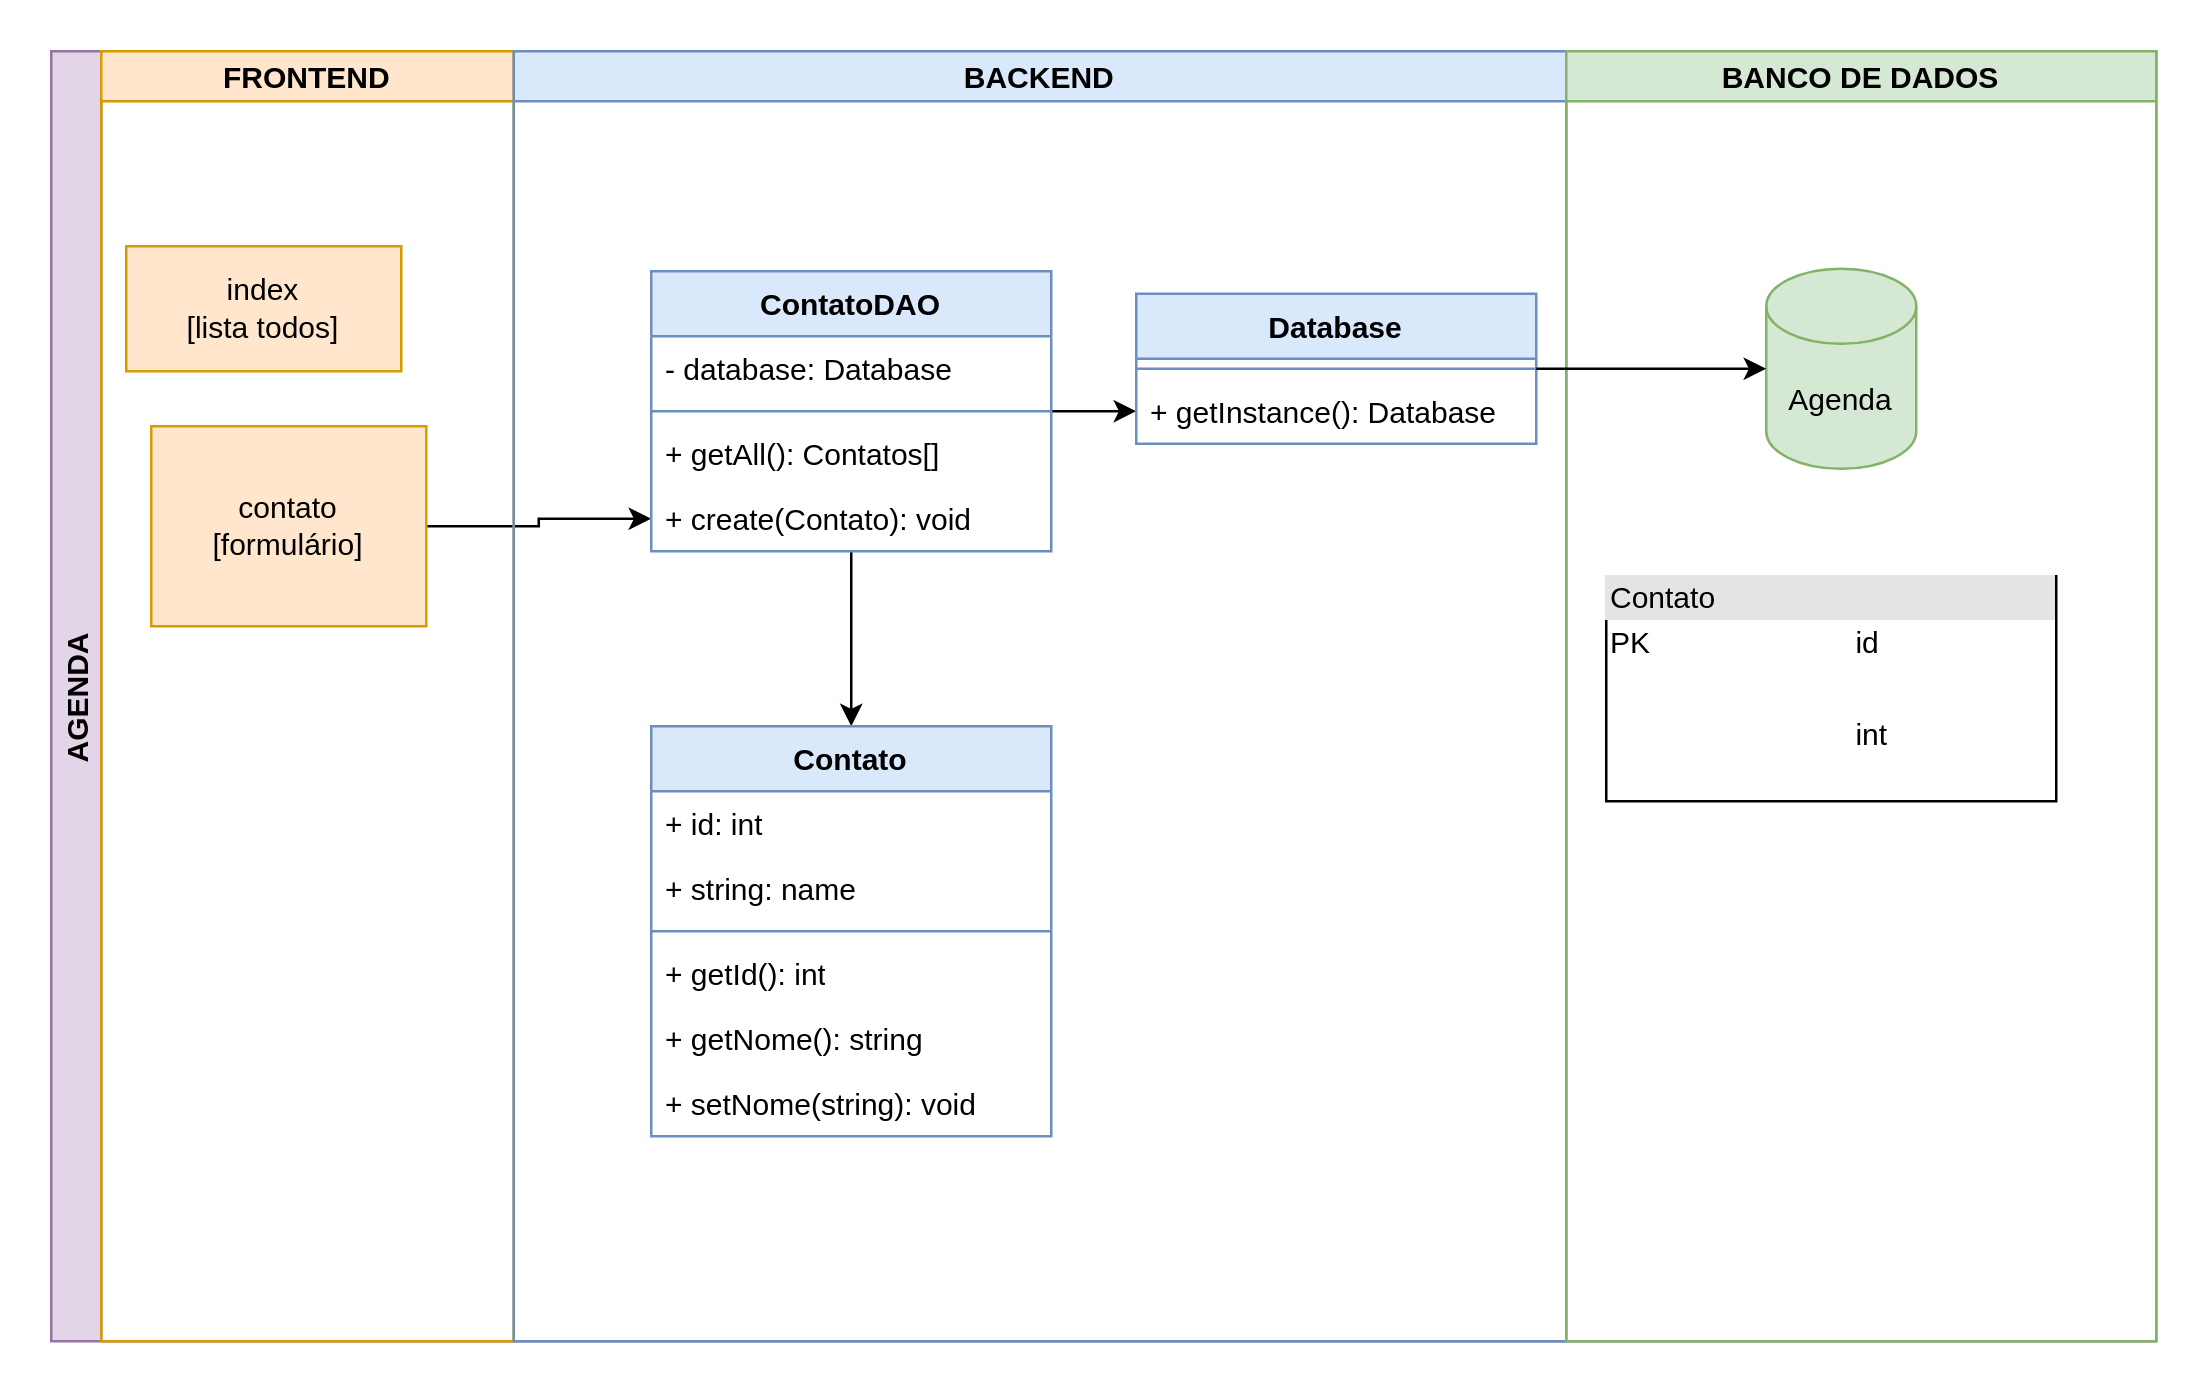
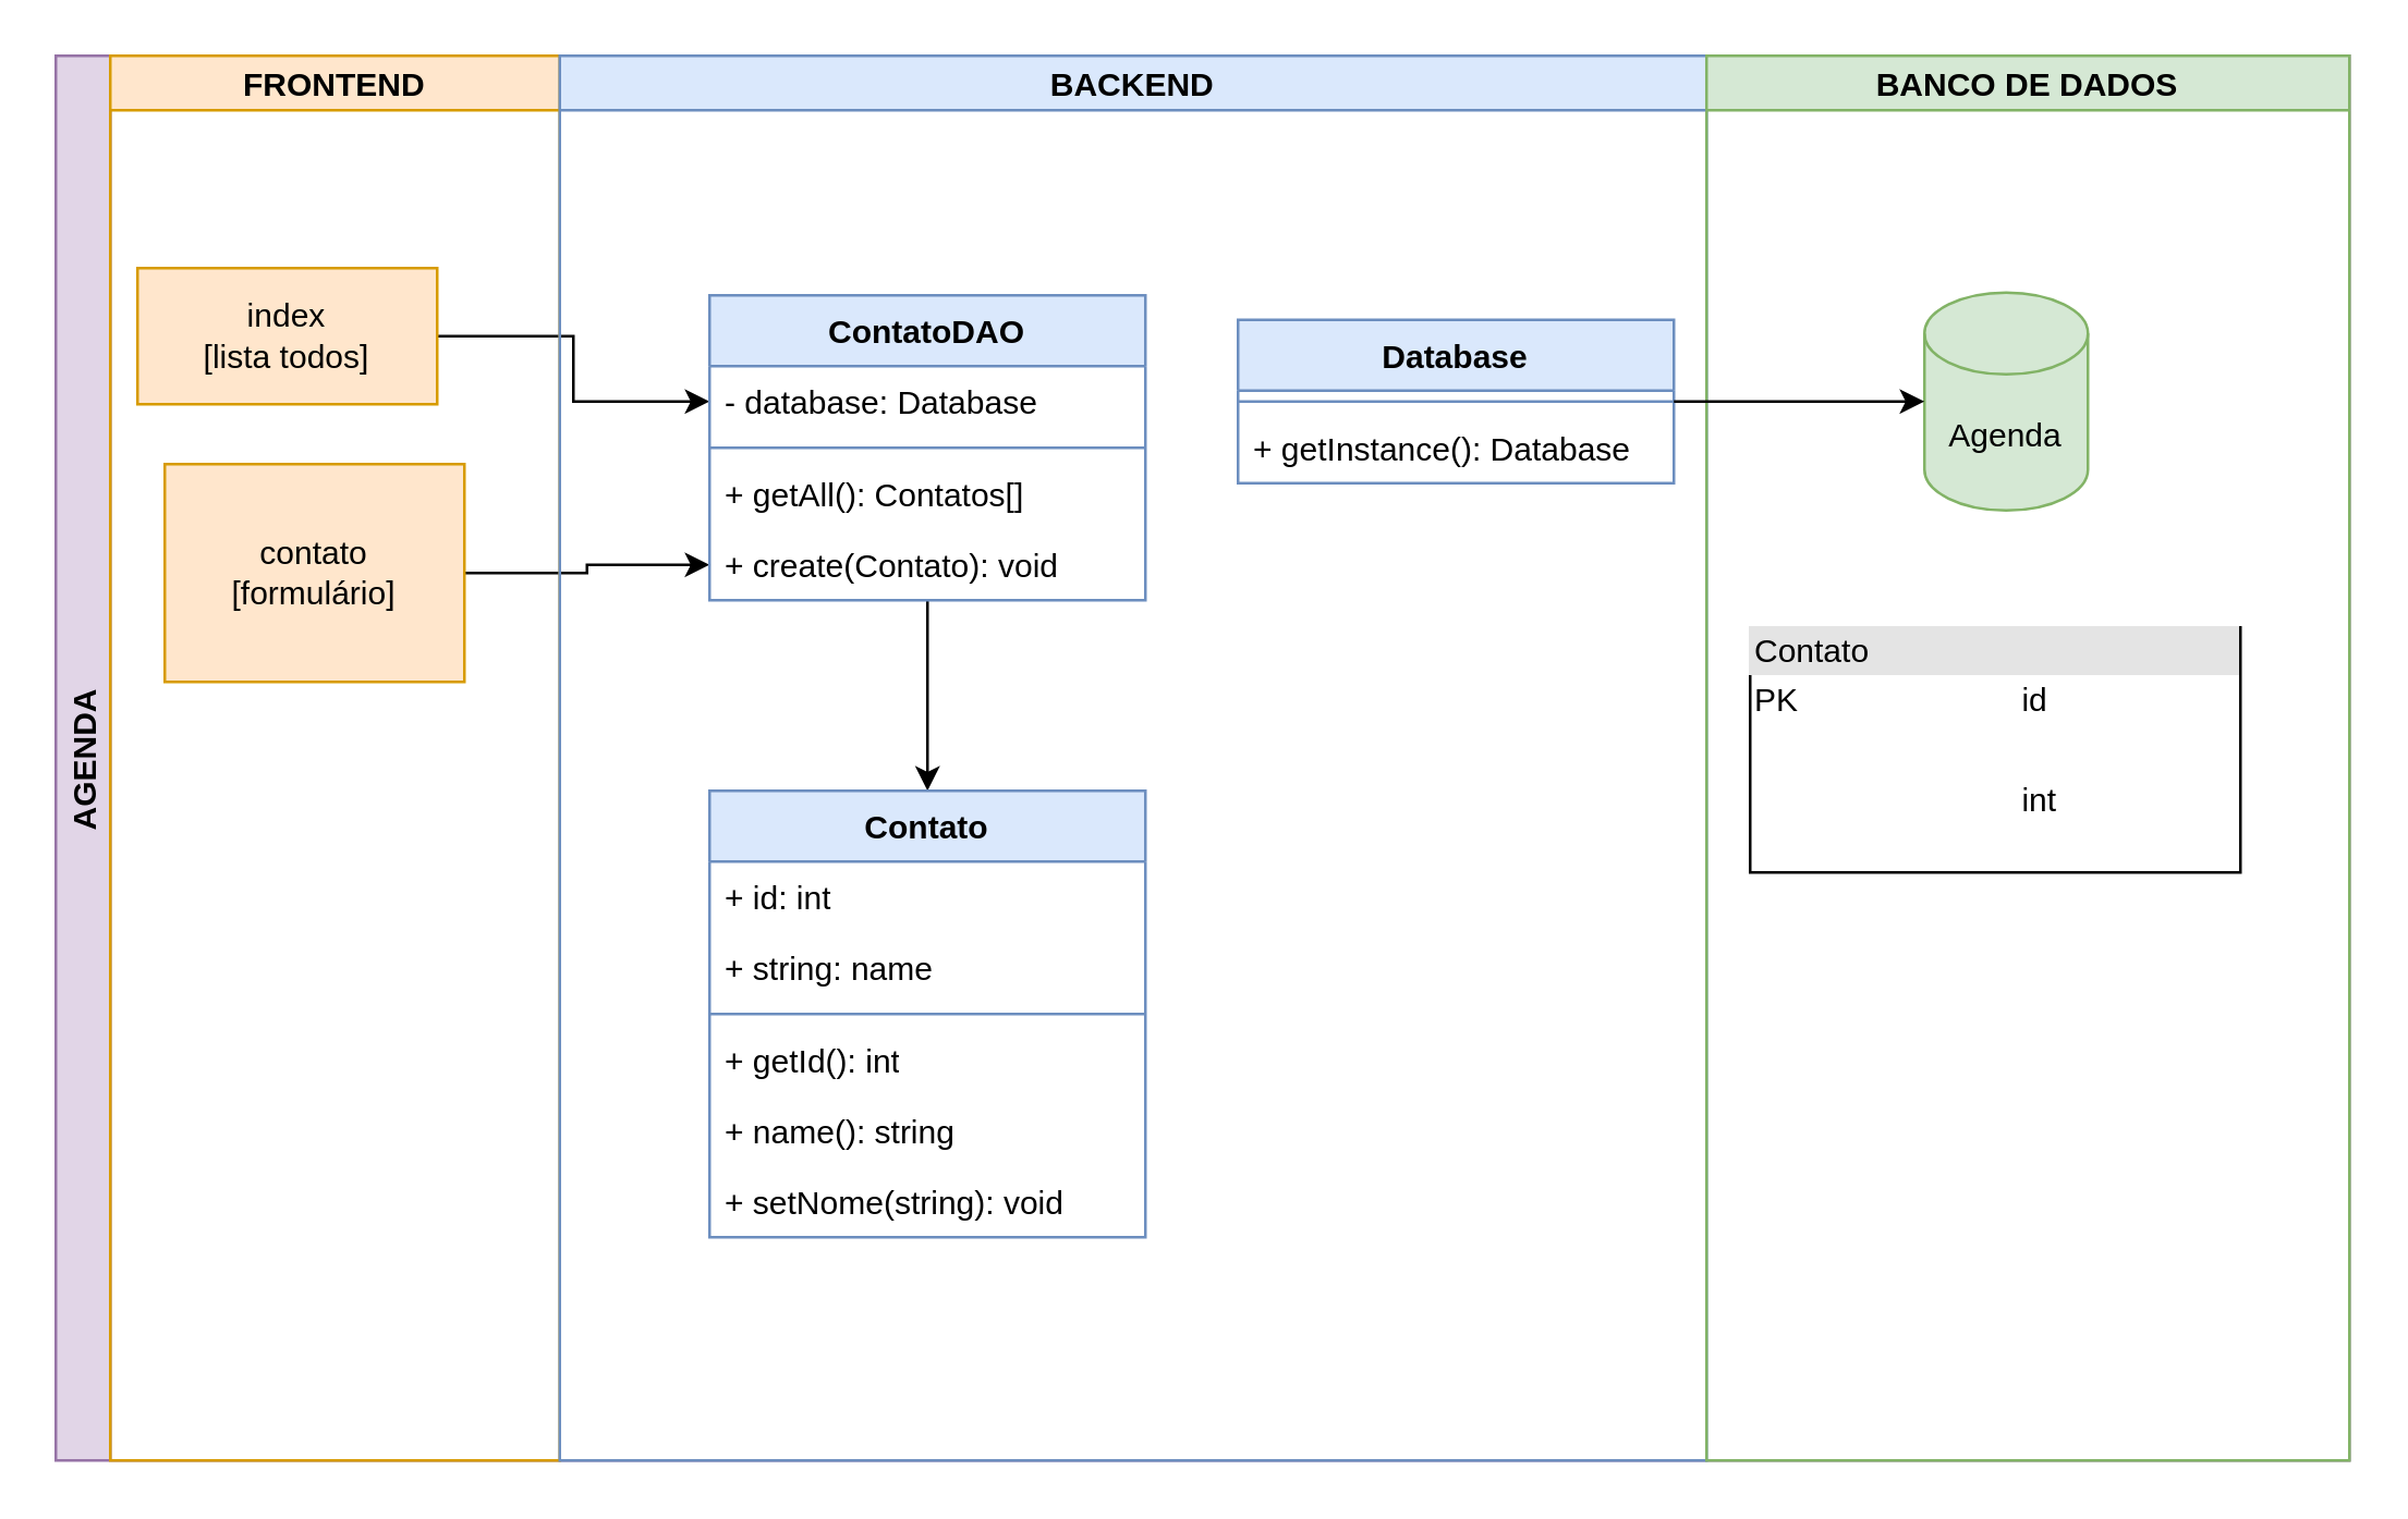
  <mxCell id="0" />
  <mxCell id="1" parent="0" />
+ <mxCell id="2" style="edgeStyle=orthogonalEdgeStyle;rounded=0;orthogonalLoop=1;jettySize=auto;html=1;entryX=0;entryY=0.5;entryDx=0;entryDy=0;" parent="1" source="3" target="9" edge="1"><mxGeometry relative="1" as="geometry" /></mxCell>
  <mxCell id="3" value="index&lt;div&gt;[lista todos]&lt;/div&gt;" style="html=1;whiteSpace=wrap;fillColor=#ffe6cc;strokeColor=#d79b00;" parent="1" vertex="1"><mxGeometry x="50" y="98" width="110" height="50" as="geometry" /></mxCell>
  <mxCell id="4" style="edgeStyle=orthogonalEdgeStyle;rounded=0;orthogonalLoop=1;jettySize=auto;html=1;entryX=0;entryY=0.5;entryDx=0;entryDy=0;" parent="1" source="5" target="12" edge="1"><mxGeometry relative="1" as="geometry" /></mxCell>
  <mxCell id="5" value="contato&lt;div&gt;[formulário]&lt;/div&gt;" style="html=1;whiteSpace=wrap;fillColor=#ffe6cc;strokeColor=#d79b00;" parent="1" vertex="1"><mxGeometry x="60" y="170" width="110" height="80" as="geometry" /></mxCell>
  <mxCell id="6" style="edgeStyle=orthogonalEdgeStyle;rounded=0;orthogonalLoop=1;jettySize=auto;html=1;entryX=0.5;entryY=0;entryDx=0;entryDy=0;" parent="1" source="8" target="13" edge="1"><mxGeometry relative="1" as="geometry" /></mxCell>
- <mxCell id="7" style="edgeStyle=orthogonalEdgeStyle;rounded=0;orthogonalLoop=1;jettySize=auto;html=1;entryX=0;entryY=0.5;entryDx=0;entryDy=0;" parent="1" source="8" target="25" edge="1"><mxGeometry relative="1" as="geometry" /></mxCell>
  <mxCell id="8" value="ContatoDAO" style="swimlane;fontStyle=1;align=center;verticalAlign=top;childLayout=stackLayout;horizontal=1;startSize=26;horizontalStack=0;resizeParent=1;resizeParentMax=0;resizeLast=0;collapsible=1;marginBottom=0;whiteSpace=wrap;html=1;fillColor=#dae8fc;strokeColor=#6c8ebf;" parent="1" vertex="1"><mxGeometry x="260" y="108" width="160" height="112" as="geometry" /></mxCell>
  <mxCell id="9" value="- database: Database" style="text;strokeColor=none;fillColor=none;align=left;verticalAlign=top;spacingLeft=4;spacingRight=4;overflow=hidden;rotatable=0;points=[[0,0.5],[1,0.5]];portConstraint=eastwest;whiteSpace=wrap;html=1;" parent="8" vertex="1"><mxGeometry y="26" width="160" height="26" as="geometry" /></mxCell>
  <mxCell id="10" value="" style="line;strokeWidth=1;fillColor=none;align=left;verticalAlign=middle;spacingTop=-1;spacingLeft=3;spacingRight=3;rotatable=0;labelPosition=right;points=[];portConstraint=eastwest;strokeColor=inherit;" parent="8" vertex="1"><mxGeometry y="52" width="160" height="8" as="geometry" /></mxCell>
  <mxCell id="11" value="+ getAll(): Contatos[]" style="text;strokeColor=none;fillColor=none;align=left;verticalAlign=top;spacingLeft=4;spacingRight=4;overflow=hidden;rotatable=0;points=[[0,0.5],[1,0.5]];portConstraint=eastwest;whiteSpace=wrap;html=1;" parent="8" vertex="1"><mxGeometry y="60" width="160" height="26" as="geometry" /></mxCell>
  <mxCell id="12" value="+ create(Contato): void" style="text;strokeColor=none;fillColor=none;align=left;verticalAlign=top;spacingLeft=4;spacingRight=4;overflow=hidden;rotatable=0;points=[[0,0.5],[1,0.5]];portConstraint=eastwest;whiteSpace=wrap;html=1;" parent="8" vertex="1"><mxGeometry y="86" width="160" height="26" as="geometry" /></mxCell>
  <mxCell id="13" value="Contato" style="swimlane;fontStyle=1;align=center;verticalAlign=top;childLayout=stackLayout;horizontal=1;startSize=26;horizontalStack=0;resizeParent=1;resizeParentMax=0;resizeLast=0;collapsible=1;marginBottom=0;whiteSpace=wrap;html=1;fillColor=#dae8fc;strokeColor=#6c8ebf;" parent="1" vertex="1"><mxGeometry x="260" y="290" width="160" height="164" as="geometry" /></mxCell>
  <mxCell id="14" value="+ id: int" style="text;strokeColor=none;fillColor=none;align=left;verticalAlign=top;spacingLeft=4;spacingRight=4;overflow=hidden;rotatable=0;points=[[0,0.5],[1,0.5]];portConstraint=eastwest;whiteSpace=wrap;html=1;" parent="13" vertex="1"><mxGeometry y="26" width="160" height="26" as="geometry" /></mxCell>
  <mxCell id="15" value="+ string: name" style="text;strokeColor=none;fillColor=none;align=left;verticalAlign=top;spacingLeft=4;spacingRight=4;overflow=hidden;rotatable=0;points=[[0,0.5],[1,0.5]];portConstraint=eastwest;whiteSpace=wrap;html=1;" parent="13" vertex="1"><mxGeometry y="52" width="160" height="26" as="geometry" /></mxCell>
  <mxCell id="16" value="" style="line;strokeWidth=1;fillColor=none;align=left;verticalAlign=middle;spacingTop=-1;spacingLeft=3;spacingRight=3;rotatable=0;labelPosition=right;points=[];portConstraint=eastwest;strokeColor=inherit;" parent="13" vertex="1"><mxGeometry y="78" width="160" height="8" as="geometry" /></mxCell>
  <mxCell id="17" value="+ getId(): int" style="text;strokeColor=none;fillColor=none;align=left;verticalAlign=top;spacingLeft=4;spacingRight=4;overflow=hidden;rotatable=0;points=[[0,0.5],[1,0.5]];portConstraint=eastwest;whiteSpace=wrap;html=1;" parent="13" vertex="1"><mxGeometry y="86" width="160" height="26" as="geometry" /></mxCell>
- <mxCell id="18" value="+ getNome(): string" style="text;strokeColor=none;fillColor=none;align=left;verticalAlign=top;spacingLeft=4;spacingRight=4;overflow=hidden;rotatable=0;points=[[0,0.5],[1,0.5]];portConstraint=eastwest;whiteSpace=wrap;html=1;" parent="13" vertex="1"><mxGeometry y="112" width="160" height="26" as="geometry" /></mxCell>
+ <mxCell id="18" value="+ name(): string" style="text;strokeColor=none;fillColor=none;align=left;verticalAlign=top;spacingLeft=4;spacingRight=4;overflow=hidden;rotatable=0;points=[[0,0.5],[1,0.5]];portConstraint=eastwest;whiteSpace=wrap;html=1;" parent="13" vertex="1"><mxGeometry y="112" width="160" height="26" as="geometry" /></mxCell>
  <mxCell id="19" value="+ setNome(string): void" style="text;strokeColor=none;fillColor=none;align=left;verticalAlign=top;spacingLeft=4;spacingRight=4;overflow=hidden;rotatable=0;points=[[0,0.5],[1,0.5]];portConstraint=eastwest;whiteSpace=wrap;html=1;" parent="13" vertex="1"><mxGeometry y="138" width="160" height="26" as="geometry" /></mxCell>
  <mxCell id="20" value="AGENDA" style="swimlane;childLayout=stackLayout;resizeParent=1;resizeParentMax=0;startSize=20;horizontal=0;horizontalStack=1;fillColor=#e1d5e7;strokeColor=#9673a6;" parent="1" vertex="1"><mxGeometry x="20" y="20" width="842" height="516" as="geometry" /></mxCell>
  <mxCell id="21" value="FRONTEND" style="swimlane;startSize=20;fillColor=#ffe6cc;strokeColor=#d79b00;" parent="20" vertex="1"><mxGeometry x="20" width="165" height="516" as="geometry" /></mxCell>
  <mxCell id="22" value="BACKEND" style="swimlane;startSize=20;fillColor=#dae8fc;strokeColor=#6c8ebf;" parent="20" vertex="1"><mxGeometry x="185" width="421" height="516" as="geometry" /></mxCell>
  <mxCell id="23" value="Database" style="swimlane;fontStyle=1;align=center;verticalAlign=top;childLayout=stackLayout;horizontal=1;startSize=26;horizontalStack=0;resizeParent=1;resizeParentMax=0;resizeLast=0;collapsible=1;marginBottom=0;whiteSpace=wrap;html=1;fillColor=#dae8fc;strokeColor=#6c8ebf;" parent="22" vertex="1"><mxGeometry x="249" y="97" width="160" height="60" as="geometry" /></mxCell>
  <mxCell id="24" value="" style="line;strokeWidth=1;fillColor=none;align=left;verticalAlign=middle;spacingTop=-1;spacingLeft=3;spacingRight=3;rotatable=0;labelPosition=right;points=[];portConstraint=eastwest;strokeColor=inherit;" parent="23" vertex="1"><mxGeometry y="26" width="160" height="8" as="geometry" /></mxCell>
  <mxCell id="25" value="+ getInstance(): Database" style="text;strokeColor=none;fillColor=none;align=left;verticalAlign=top;spacingLeft=4;spacingRight=4;overflow=hidden;rotatable=0;points=[[0,0.5],[1,0.5]];portConstraint=eastwest;whiteSpace=wrap;html=1;" parent="23" vertex="1"><mxGeometry y="34" width="160" height="26" as="geometry" /></mxCell>
  <mxCell id="26" value="BANCO DE DADOS" style="swimlane;startSize=20;fillColor=#d5e8d4;strokeColor=#82b366;" parent="20" vertex="1"><mxGeometry x="606" width="236" height="516" as="geometry" /></mxCell>
  <mxCell id="27" value="Agenda" style="shape=cylinder3;whiteSpace=wrap;html=1;boundedLbl=1;backgroundOutline=1;size=15;fillColor=#d5e8d4;strokeColor=#82b366;" parent="26" vertex="1"><mxGeometry x="80" y="87" width="60" height="80" as="geometry" /></mxCell>
  <mxCell id="28" value="&lt;div style=&quot;box-sizing: border-box; width: 100%; background: rgb(228, 228, 228); padding: 2px;&quot;&gt;Contato&lt;/div&gt;&lt;table style=&quot;width:100%;font-size:1em;&quot; cellpadding=&quot;2&quot; cellspacing=&quot;0&quot;&gt;&lt;tbody&gt;&lt;tr&gt;&lt;td&gt;PK&lt;/td&gt;&lt;td&gt;id&lt;/td&gt;&lt;/tr&gt;&lt;tr&gt;&lt;td&gt;&lt;br&gt;&lt;/td&gt;&lt;td&gt;&lt;br&gt;&lt;/td&gt;&lt;/tr&gt;&lt;tr&gt;&lt;td&gt;&lt;/td&gt;&lt;td&gt;int&lt;/td&gt;&lt;/tr&gt;&lt;/tbody&gt;&lt;/table&gt;" style="verticalAlign=top;align=left;overflow=fill;html=1;whiteSpace=wrap;" parent="26" vertex="1"><mxGeometry x="16" y="210" width="180" height="90" as="geometry" /></mxCell>
  <mxCell id="29" style="edgeStyle=orthogonalEdgeStyle;rounded=0;orthogonalLoop=1;jettySize=auto;html=1;entryX=0;entryY=0.5;entryDx=0;entryDy=0;entryPerimeter=0;" parent="20" source="24" target="27" edge="1"><mxGeometry relative="1" as="geometry" /></mxCell>
